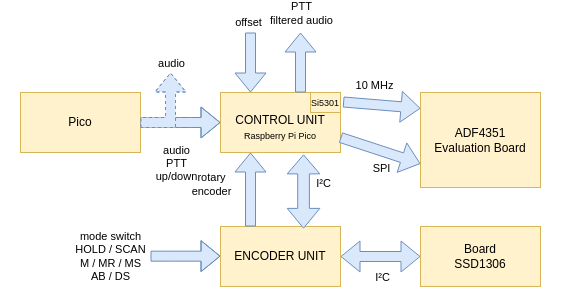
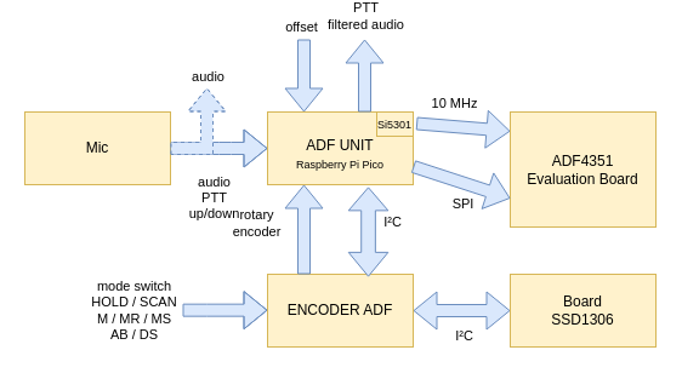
  <mxCell id="0" />
  <mxCell id="1" parent="0" />
- <mxCell id="2" value="CONTROL UNIT&lt;br&gt;&lt;font style=&quot;font-size: 9px;&quot;&gt;Raspberry Pi Pico&lt;/font&gt;" style="rounded=0;whiteSpace=wrap;html=1;fillColor=#fff2cc;strokeColor=#d6b656;spacingTop=10;" parent="1" vertex="1"><mxGeometry x="220" y="80" width="120" height="60" as="geometry" /></mxCell>
- <mxCell id="3" value="ENCODER UNIT" style="rounded=0;whiteSpace=wrap;html=1;fillColor=#fff2cc;strokeColor=#d6b656;" parent="1" vertex="1"><mxGeometry x="220" y="214" width="120" height="60" as="geometry" /></mxCell>
+ <mxCell id="2" value="ADF UNIT&lt;br&gt;&lt;font style=&quot;font-size: 9px;&quot;&gt;Raspberry Pi Pico&lt;/font&gt;" style="rounded=0;whiteSpace=wrap;html=1;fillColor=#fff2cc;strokeColor=#d6b656;spacingTop=10;" parent="1" vertex="1"><mxGeometry x="220" y="80" width="120" height="60" as="geometry" /></mxCell>
+ <mxCell id="3" value="ENCODER ADF" style="rounded=0;whiteSpace=wrap;html=1;fillColor=#fff2cc;strokeColor=#d6b656;" parent="1" vertex="1"><mxGeometry x="220" y="214" width="120" height="60" as="geometry" /></mxCell>
  <mxCell id="4" value="" style="shape=flexArrow;endArrow=classic;startArrow=classic;html=1;rounded=0;width=11.667;startSize=6.258;fillColor=#dae8fc;strokeColor=#6c8ebf;exitX=0.692;exitY=0.036;exitDx=0;exitDy=0;exitPerimeter=0;entryX=0.692;entryY=1.031;entryDx=0;entryDy=0;entryPerimeter=0;" parent="1" target="2" edge="1" source="3"><mxGeometry width="100" height="100" relative="1" as="geometry"><mxPoint x="301" y="210" as="sourcePoint" /><mxPoint x="303" y="150" as="targetPoint" /></mxGeometry></mxCell>
  <mxCell id="5" value="I²C&lt;div&gt;&lt;br&gt;&lt;/div&gt;" style="edgeLabel;html=1;align=center;verticalAlign=middle;resizable=0;points=[];" parent="4" vertex="1" connectable="0"><mxGeometry x="-0.212" y="-4" relative="1" as="geometry"><mxPoint x="15" y="-10" as="offset" /></mxGeometry></mxCell>
  <mxCell id="6" value="" style="shape=flexArrow;endArrow=classic;html=1;rounded=0;entryX=0.25;entryY=1;entryDx=0;entryDy=0;exitX=0.25;exitY=0;exitDx=0;exitDy=0;fillColor=#dae8fc;strokeColor=#6c8ebf;" parent="1" source="3" target="2" edge="1"><mxGeometry width="50" height="50" relative="1" as="geometry"><mxPoint x="290" y="430" as="sourcePoint" /><mxPoint x="340" y="380" as="targetPoint" /></mxGeometry></mxCell>
  <mxCell id="7" value="rotary&lt;div&gt;encoder&lt;/div&gt;" style="edgeLabel;html=1;align=center;verticalAlign=middle;resizable=0;points=[];" parent="6" vertex="1" connectable="0"><mxGeometry x="0.227" relative="1" as="geometry"><mxPoint x="-40" y="2" as="offset" /></mxGeometry></mxCell>
  <mxCell id="8" value="Board&lt;br&gt;SSD1306" style="rounded=0;whiteSpace=wrap;html=1;fillColor=#fff2cc;strokeColor=#d6b656;" parent="1" vertex="1"><mxGeometry x="420" y="214" width="120" height="60" as="geometry" /></mxCell>
  <mxCell id="9" value="" style="shape=flexArrow;endArrow=classic;startArrow=classic;html=1;rounded=0;entryX=0;entryY=0.5;entryDx=0;entryDy=0;exitX=1;exitY=0.5;exitDx=0;exitDy=0;fillColor=#dae8fc;strokeColor=#6c8ebf;" parent="1" source="3" target="8" edge="1"><mxGeometry width="100" height="100" relative="1" as="geometry"><mxPoint x="270" y="424" as="sourcePoint" /><mxPoint x="370" y="324" as="targetPoint" /></mxGeometry></mxCell>
  <mxCell id="10" value="I²C" style="edgeLabel;html=1;align=center;verticalAlign=middle;resizable=0;points=[];" parent="9" vertex="1" connectable="0"><mxGeometry x="-0.058" y="-4" relative="1" as="geometry"><mxPoint x="3" y="16" as="offset" /></mxGeometry></mxCell>
  <mxCell id="11" value="ADF4351&lt;br&gt;Evaluation Board" style="rounded=0;whiteSpace=wrap;html=1;fillColor=#fff2cc;strokeColor=#d6b656;" parent="1" vertex="1"><mxGeometry x="420" y="80" width="120" height="95" as="geometry" /></mxCell>
  <mxCell id="12" value="" style="shape=flexArrow;endArrow=classic;html=1;rounded=0;entryX=0;entryY=0.75;entryDx=0;entryDy=0;exitX=1;exitY=0.75;exitDx=0;exitDy=0;fillColor=#dae8fc;strokeColor=#6c8ebf;" parent="1" source="2" target="11" edge="1"><mxGeometry width="50" height="50" relative="1" as="geometry"><mxPoint x="290" y="430" as="sourcePoint" /><mxPoint x="340" y="380" as="targetPoint" /></mxGeometry></mxCell>
  <mxCell id="13" value="SPI" style="edgeLabel;html=1;align=center;verticalAlign=middle;resizable=0;points=[];" parent="12" vertex="1" connectable="0"><mxGeometry x="0.212" relative="1" as="geometry"><mxPoint x="-8" y="15" as="offset" /></mxGeometry></mxCell>
  <mxCell id="14" value="" style="shape=flexArrow;endArrow=classic;html=1;rounded=0;entryX=0;entryY=0.167;entryDx=0;entryDy=0;entryPerimeter=0;exitX=1.022;exitY=0.158;exitDx=0;exitDy=0;exitPerimeter=0;fillColor=#dae8fc;strokeColor=#6c8ebf;" parent="1" source="2" target="11" edge="1"><mxGeometry width="50" height="50" relative="1" as="geometry"><mxPoint x="290" y="430" as="sourcePoint" /><mxPoint x="340" y="380" as="targetPoint" /></mxGeometry></mxCell>
  <mxCell id="15" value="10 MHz" style="edgeLabel;html=1;align=center;verticalAlign=middle;resizable=0;points=[];" parent="14" vertex="1" connectable="0"><mxGeometry x="-0.179" y="-7" relative="1" as="geometry"><mxPoint y="-27" as="offset" /></mxGeometry></mxCell>
- <mxCell id="16" value="Pico" style="rounded=0;whiteSpace=wrap;html=1;fillColor=#fff2cc;strokeColor=#d6b656;" parent="1" vertex="1"><mxGeometry x="20" y="80" width="120" height="60" as="geometry" /></mxCell>
+ <mxCell id="16" value="Mic" style="rounded=0;whiteSpace=wrap;html=1;fillColor=#fff2cc;strokeColor=#d6b656;" parent="1" vertex="1"><mxGeometry x="20" y="80" width="120" height="60" as="geometry" /></mxCell>
  <mxCell id="17" value="" style="shape=flexArrow;endArrow=classic;html=1;rounded=0;exitX=1;exitY=0.5;exitDx=0;exitDy=0;entryX=0;entryY=0.5;entryDx=0;entryDy=0;fillColor=#dae8fc;strokeColor=#6c8ebf;" parent="1" source="16" target="2" edge="1"><mxGeometry width="50" height="50" relative="1" as="geometry"><mxPoint x="290" y="430" as="sourcePoint" /><mxPoint x="200" y="110" as="targetPoint" /><Array as="points"><mxPoint x="180" y="110" /><mxPoint x="190" y="110" /></Array></mxGeometry></mxCell>
  <mxCell id="18" value="audio&lt;br&gt;PTT&lt;div&gt;up/down&lt;/div&gt;" style="edgeLabel;html=1;align=center;verticalAlign=middle;resizable=0;points=[];" parent="17" vertex="1" connectable="0"><mxGeometry x="-0.121" y="-3" relative="1" as="geometry"><mxPoint y="37" as="offset" /></mxGeometry></mxCell>
  <mxCell id="19" value="" style="shape=flexArrow;endArrow=classic;html=1;rounded=0;fillColor=#dae8fc;strokeColor=#6c8ebf;dashed=1;" parent="1" edge="1"><mxGeometry width="50" height="50" relative="1" as="geometry"><mxPoint x="140" y="110" as="sourcePoint" /><mxPoint x="170" y="60" as="targetPoint" /><Array as="points"><mxPoint x="170" y="110" /></Array></mxGeometry></mxCell>
  <mxCell id="20" value="audio" style="edgeLabel;html=1;align=center;verticalAlign=middle;resizable=0;points=[];" parent="19" vertex="1" connectable="0"><mxGeometry x="0.783" y="4" relative="1" as="geometry"><mxPoint x="4" y="-19" as="offset" /></mxGeometry></mxCell>
  <mxCell id="21" value="" style="shape=flexArrow;endArrow=classic;html=1;rounded=0;exitX=0.167;exitY=0;exitDx=0;exitDy=0;exitPerimeter=0;fillColor=#dae8fc;strokeColor=#6c8ebf;" parent="1" edge="1"><mxGeometry width="50" height="50" relative="1" as="geometry"><mxPoint x="300" y="80" as="sourcePoint" /><mxPoint x="300" y="20" as="targetPoint" /></mxGeometry></mxCell>
  <mxCell id="22" value="PTT&lt;br&gt;filtered audio" style="edgeLabel;html=1;align=center;verticalAlign=middle;resizable=0;points=[];" parent="21" vertex="1" connectable="0"><mxGeometry x="0.489" y="-4" relative="1" as="geometry"><mxPoint x="-4" y="-35" as="offset" /></mxGeometry></mxCell>
  <mxCell id="23" value="" style="shape=flexArrow;endArrow=classic;html=1;rounded=0;fillColor=#dae8fc;strokeColor=#6c8ebf;" parent="1" edge="1"><mxGeometry width="50" height="50" relative="1" as="geometry"><mxPoint x="150" y="243.66" as="sourcePoint" /><mxPoint x="220" y="243.66" as="targetPoint" /><Array as="points"><mxPoint x="170" y="243.66" /></Array></mxGeometry></mxCell>
  <mxCell id="24" value="mode switch&lt;div&gt;HOLD / SCAN&lt;/div&gt;&lt;div&gt;M / MR / MS&lt;/div&gt;&lt;div&gt;AB / DS&lt;/div&gt;" style="edgeLabel;html=1;align=center;verticalAlign=middle;resizable=0;points=[];" parent="23" vertex="1" connectable="0"><mxGeometry x="0.039" y="-2" relative="1" as="geometry"><mxPoint x="-77" y="-2" as="offset" /></mxGeometry></mxCell>
  <mxCell id="25" value="" style="shape=flexArrow;endArrow=classic;html=1;rounded=0;exitX=0.167;exitY=0;exitDx=0;exitDy=0;exitPerimeter=0;fillColor=#dae8fc;strokeColor=#6c8ebf;" edge="1" parent="1"><mxGeometry width="50" height="50" relative="1" as="geometry"><mxPoint x="250" y="20" as="sourcePoint" /><mxPoint x="250" y="80" as="targetPoint" /></mxGeometry></mxCell>
  <mxCell id="26" value="offset" style="edgeLabel;html=1;align=center;verticalAlign=middle;resizable=0;points=[];" vertex="1" connectable="0" parent="25"><mxGeometry x="0.048" y="-3" relative="1" as="geometry"><mxPoint y="-42" as="offset" /></mxGeometry></mxCell>
  <mxCell id="27" value="&lt;font style=&quot;font-size: 9px;&quot;&gt;Si5301&lt;/font&gt;" style="rounded=0;whiteSpace=wrap;html=1;fillColor=#fff2cc;strokeColor=#d6b656;" vertex="1" parent="1"><mxGeometry x="310" y="80" width="30" height="20" as="geometry" /></mxCell>
